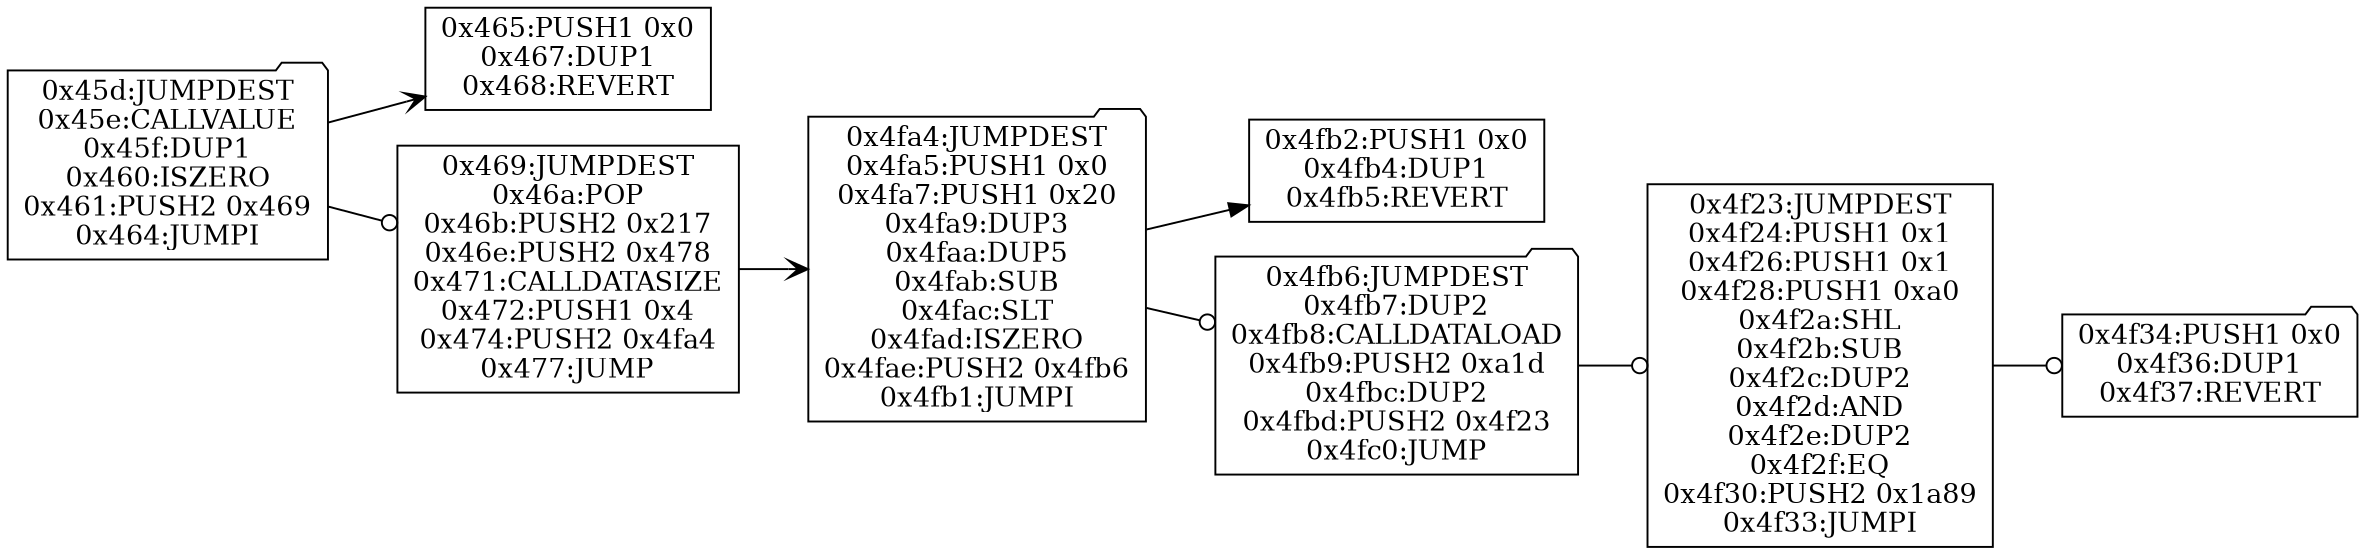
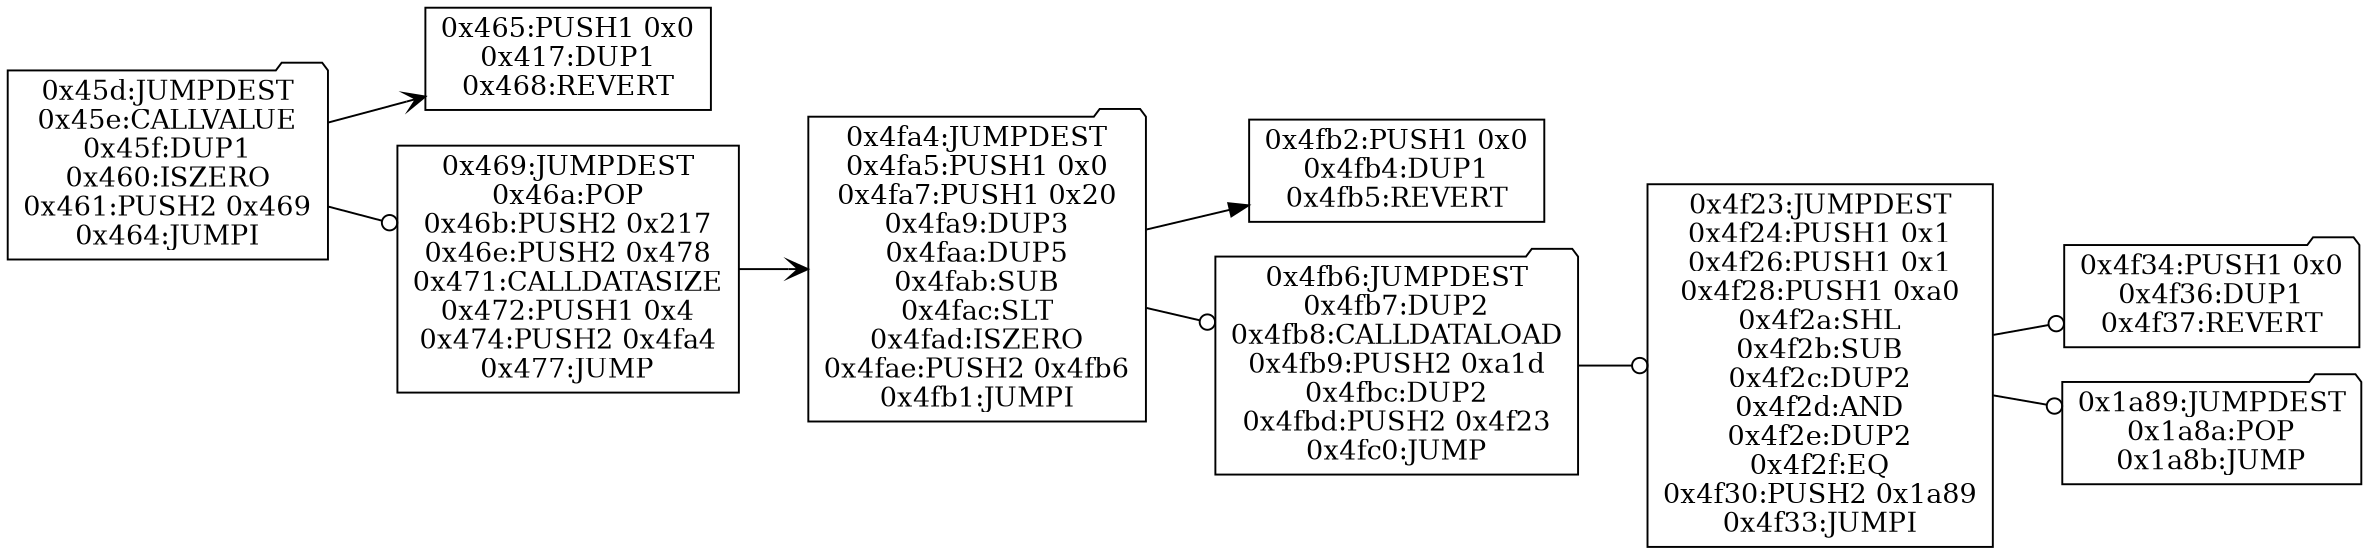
  digraph {
    rankdir=LR
    node [shape=folder]
    edge [arrowhead=odot]
    n1 [label="0x45d:JUMPDEST\n0x45e:CALLVALUE\n0x45f:DUP1\n0x460:ISZERO\n0x461:PUSH2 0x469\n0x464:JUMPI"]
-   n2 [label="0x465:PUSH1 0x0\n0x467:DUP1\n0x468:REVERT" shape=box]
+   n2 [label="0x465:PUSH1 0x0\n0x417:DUP1\n0x468:REVERT" shape=box]
    n3 [label="0x469:JUMPDEST\n0x46a:POP\n0x46b:PUSH2 0x217\n0x46e:PUSH2 0x478\n0x471:CALLDATASIZE\n0x472:PUSH1 0x4\n0x474:PUSH2 0x4fa4\n0x477:JUMP" shape=box]
    n4 [label="0x4fa4:JUMPDEST\n0x4fa5:PUSH1 0x0\n0x4fa7:PUSH1 0x20\n0x4fa9:DUP3\n0x4faa:DUP5\n0x4fab:SUB\n0x4fac:SLT\n0x4fad:ISZERO\n0x4fae:PUSH2 0x4fb6\n0x4fb1:JUMPI"]
    n5 [label="0x4fb2:PUSH1 0x0\n0x4fb4:DUP1\n0x4fb5:REVERT" shape=box]
    n6 [label="0x4fb6:JUMPDEST\n0x4fb7:DUP2\n0x4fb8:CALLDATALOAD\n0x4fb9:PUSH2 0xa1d\n0x4fbc:DUP2\n0x4fbd:PUSH2 0x4f23\n0x4fc0:JUMP"]
    n7 [label="0x4f23:JUMPDEST\n0x4f24:PUSH1 0x1\n0x4f26:PUSH1 0x1\n0x4f28:PUSH1 0xa0\n0x4f2a:SHL\n0x4f2b:SUB\n0x4f2c:DUP2\n0x4f2d:AND\n0x4f2e:DUP2\n0x4f2f:EQ\n0x4f30:PUSH2 0x1a89\n0x4f33:JUMPI" shape=box]
    n8 [label="0x4f34:PUSH1 0x0\n0x4f36:DUP1\n0x4f37:REVERT"]
+   n9 [label="0x1a89:JUMPDEST\n0x1a8a:POP\n0x1a8b:JUMP"]
    n1 -> n2 [arrowhead=vee]
    n1 -> n3
    n3 -> n4 [arrowhead=vee]
    n4 -> n5 [arrowhead=normal]
    n4 -> n6
    n6 -> n7
    n7 -> n8
+   n7 -> n9
  }
